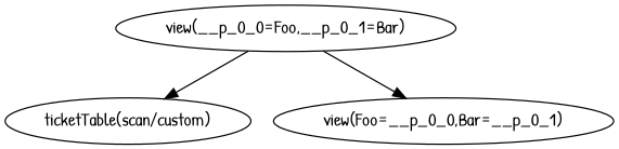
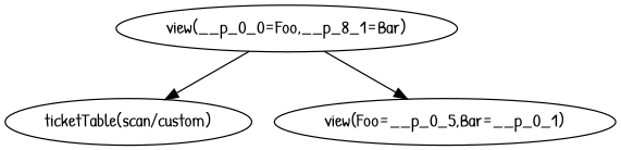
  digraph {
    fontname="Patrick Hand"
    node [fontname="Patrick Hand"]
    edge [fontname="Patrick Hand"]
    n1 [label="ticketTable(scan/custom)"]
-   n2 [label="view(__p_0_0=Foo,__p_0_1=Bar)"]
-   n3 [label="view(Foo=__p_0_0,Bar=__p_0_1)"]
+   n2 [label="view(__p_0_0=Foo,__p_8_1=Bar)"]
+   n3 [label="view(Foo=__p_0_5,Bar=__p_0_1)"]
    n2 -> n1
    n2 -> n3
  }
